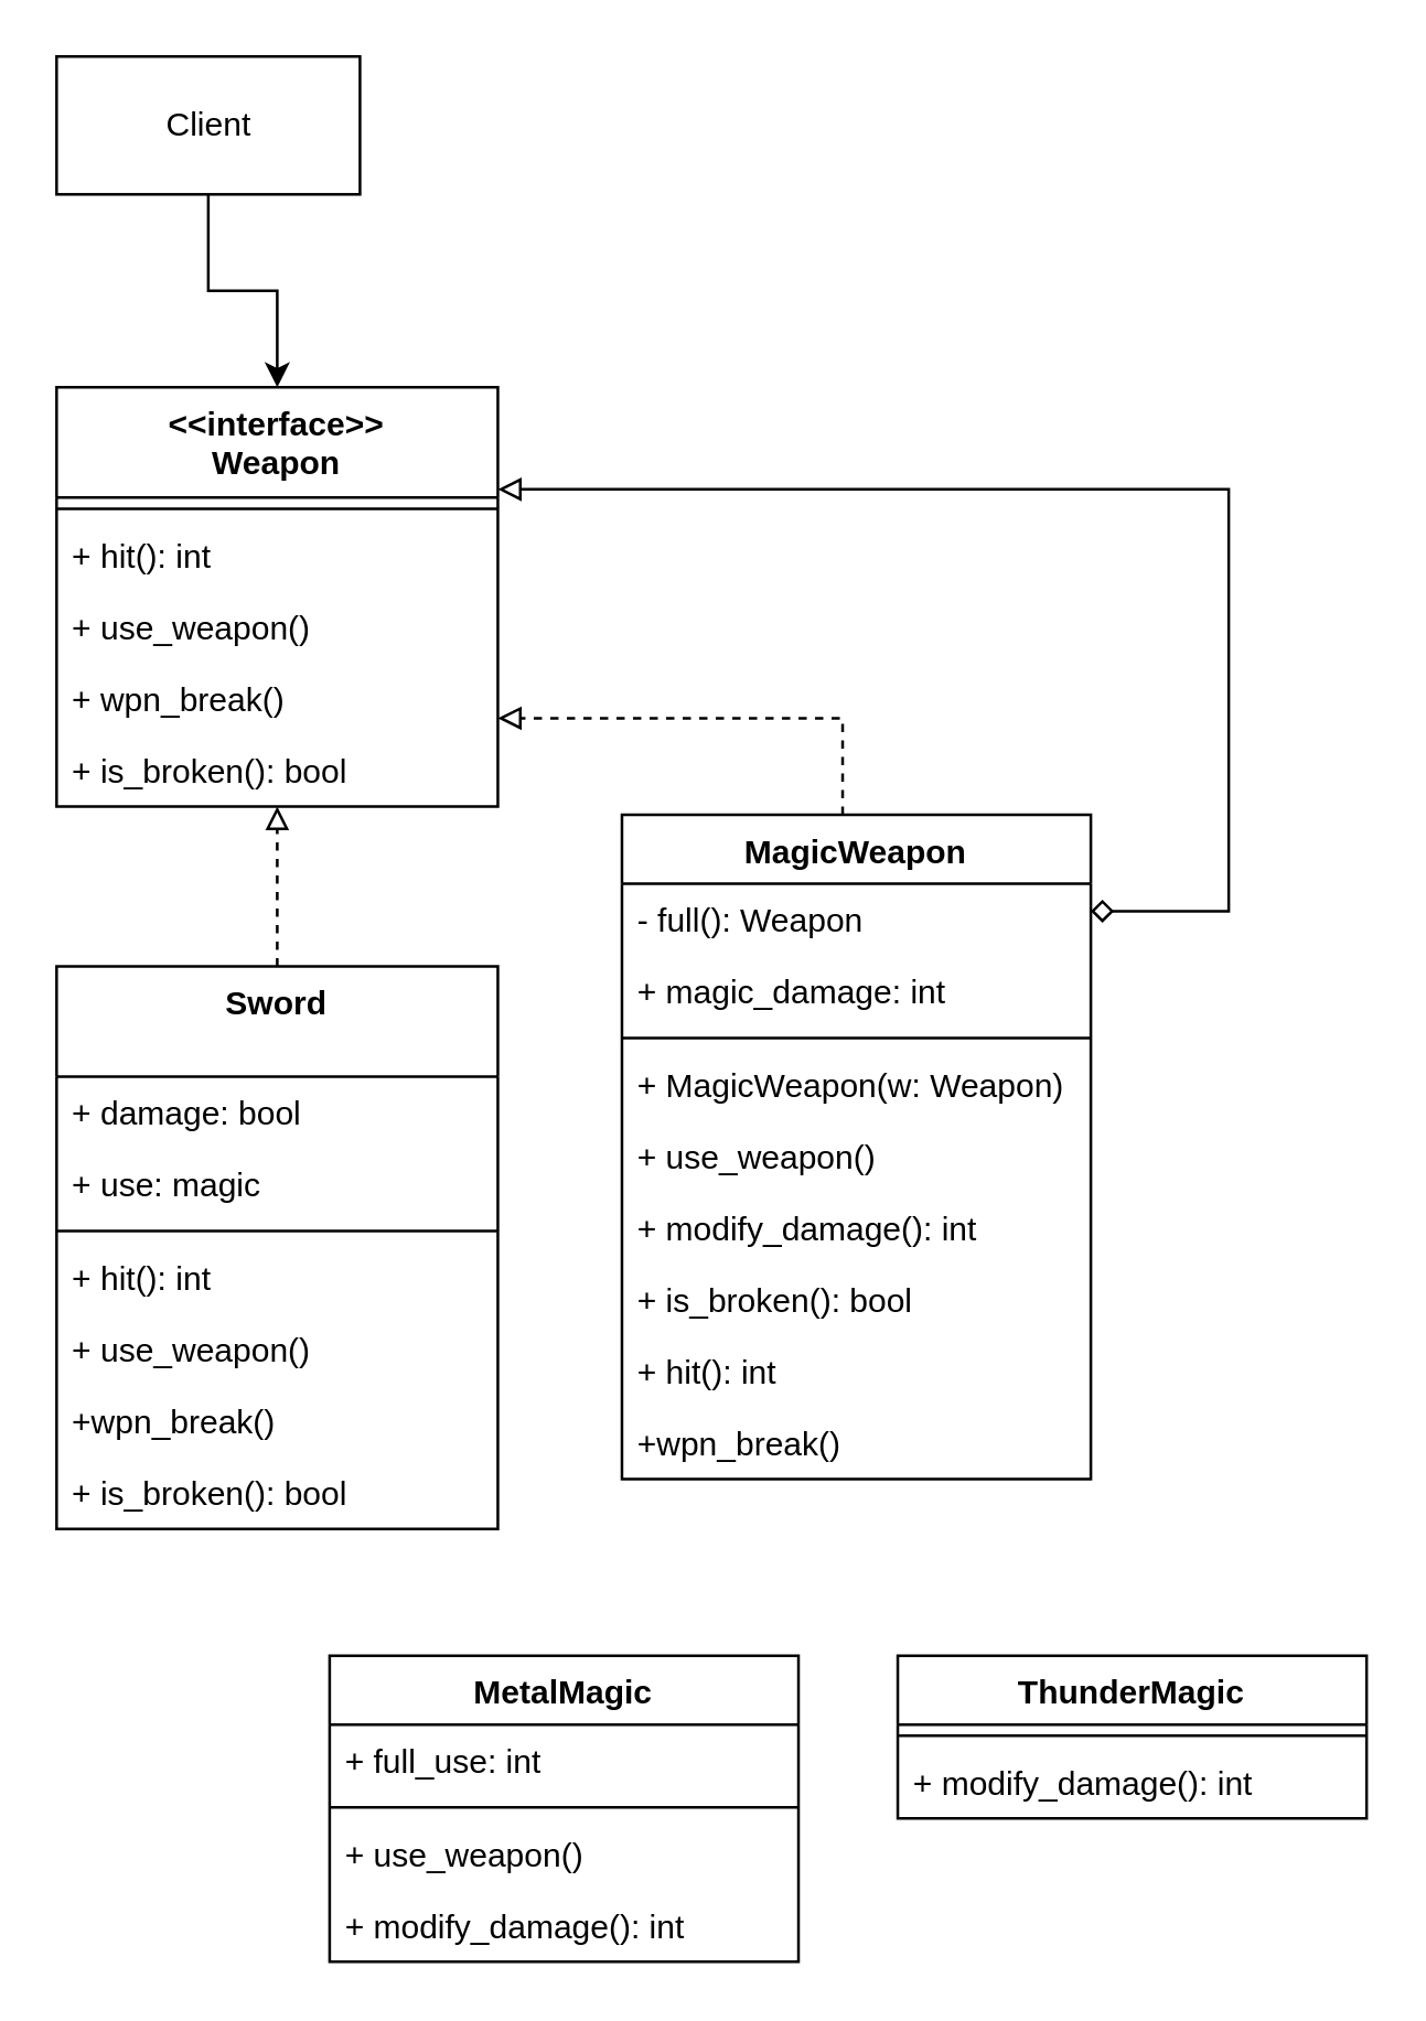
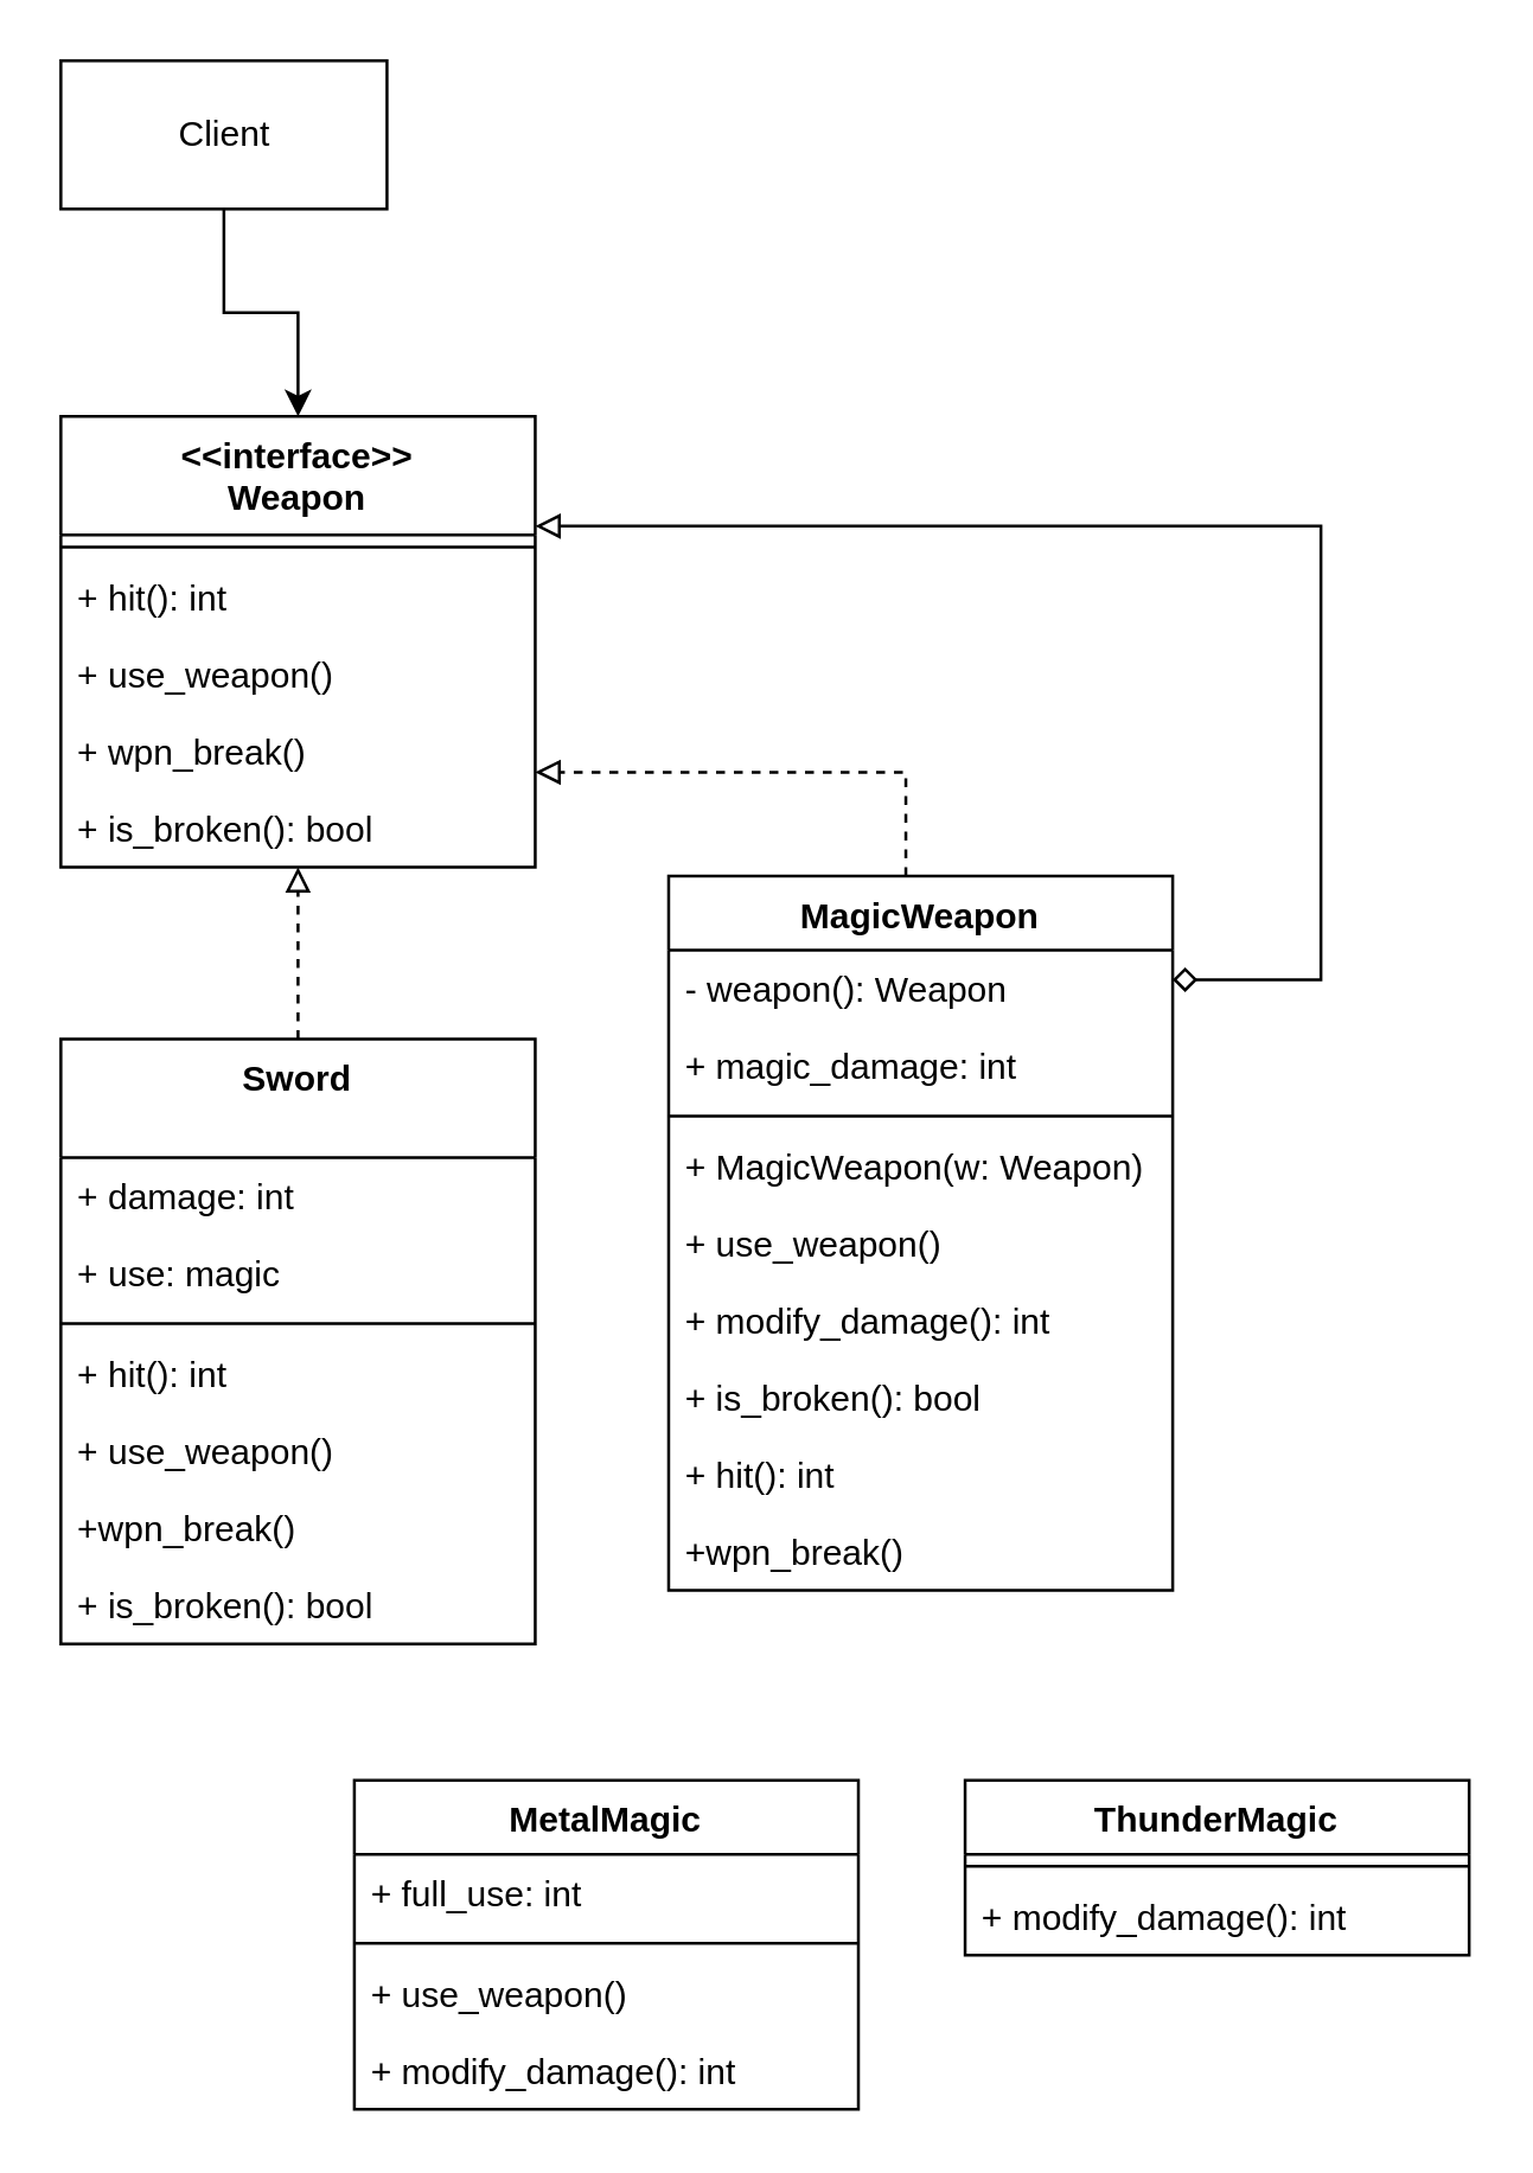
  <mxCell id="0" />
  <mxCell id="1" parent="0" />
  <mxCell id="2" style="edgeStyle=orthogonalEdgeStyle;rounded=0;orthogonalLoop=1;jettySize=auto;html=1;" edge="1" parent="1" source="3" target="4"><mxGeometry relative="1" as="geometry" /></mxCell>
  <mxCell id="3" value="Client" style="html=1;" vertex="1" parent="1"><mxGeometry x="20" y="20" width="110" height="50" as="geometry" /></mxCell>
  <mxCell id="4" value="&lt;&lt;interface&gt;&gt;&#10;Weapon" style="swimlane;fontStyle=1;align=center;verticalAlign=top;childLayout=stackLayout;horizontal=1;startSize=40;horizontalStack=0;resizeParent=1;resizeParentMax=0;resizeLast=0;collapsible=1;marginBottom=0;" vertex="1" parent="1"><mxGeometry x="20" y="140" width="160" height="152" as="geometry" /></mxCell>
  <mxCell id="5" value="" style="line;strokeWidth=1;fillColor=none;align=left;verticalAlign=middle;spacingTop=-1;spacingLeft=3;spacingRight=3;rotatable=0;labelPosition=right;points=[];portConstraint=eastwest;" vertex="1" parent="4"><mxGeometry y="40" width="160" height="8" as="geometry" /></mxCell>
  <mxCell id="6" value="+ hit(): int" style="text;strokeColor=none;fillColor=none;align=left;verticalAlign=top;spacingLeft=4;spacingRight=4;overflow=hidden;rotatable=0;points=[[0,0.5],[1,0.5]];portConstraint=eastwest;" vertex="1" parent="4"><mxGeometry y="48" width="160" height="26" as="geometry" /></mxCell>
  <mxCell id="7" value="+ use_weapon()" style="text;strokeColor=none;fillColor=none;align=left;verticalAlign=top;spacingLeft=4;spacingRight=4;overflow=hidden;rotatable=0;points=[[0,0.5],[1,0.5]];portConstraint=eastwest;" vertex="1" parent="4"><mxGeometry y="74" width="160" height="26" as="geometry" /></mxCell>
  <mxCell id="8" value="+ wpn_break()" style="text;strokeColor=none;fillColor=none;align=left;verticalAlign=top;spacingLeft=4;spacingRight=4;overflow=hidden;rotatable=0;points=[[0,0.5],[1,0.5]];portConstraint=eastwest;" vertex="1" parent="4"><mxGeometry y="100" width="160" height="26" as="geometry" /></mxCell>
  <mxCell id="9" value="+ is_broken(): bool" style="text;strokeColor=none;fillColor=none;align=left;verticalAlign=top;spacingLeft=4;spacingRight=4;overflow=hidden;rotatable=0;points=[[0,0.5],[1,0.5]];portConstraint=eastwest;" vertex="1" parent="4"><mxGeometry y="126" width="160" height="26" as="geometry" /></mxCell>
  <mxCell id="10" style="edgeStyle=orthogonalEdgeStyle;rounded=0;orthogonalLoop=1;jettySize=auto;html=1;endArrow=block;endFill=0;dashed=1;" edge="1" parent="1" source="11" target="4"><mxGeometry relative="1" as="geometry" /></mxCell>
  <mxCell id="11" value="Sword" style="swimlane;fontStyle=1;align=center;verticalAlign=top;childLayout=stackLayout;horizontal=1;startSize=40;horizontalStack=0;resizeParent=1;resizeParentMax=0;resizeLast=0;collapsible=1;marginBottom=0;" vertex="1" parent="1"><mxGeometry x="20" y="350" width="160" height="204" as="geometry" /></mxCell>
- <mxCell id="12" value="+ damage: bool" style="text;strokeColor=none;fillColor=none;align=left;verticalAlign=top;spacingLeft=4;spacingRight=4;overflow=hidden;rotatable=0;points=[[0,0.5],[1,0.5]];portConstraint=eastwest;" vertex="1" parent="11"><mxGeometry y="40" width="160" height="26" as="geometry" /></mxCell>
+ <mxCell id="12" value="+ damage: int" style="text;strokeColor=none;fillColor=none;align=left;verticalAlign=top;spacingLeft=4;spacingRight=4;overflow=hidden;rotatable=0;points=[[0,0.5],[1,0.5]];portConstraint=eastwest;" vertex="1" parent="11"><mxGeometry y="40" width="160" height="26" as="geometry" /></mxCell>
  <mxCell id="13" value="+ use: magic" style="text;strokeColor=none;fillColor=none;align=left;verticalAlign=top;spacingLeft=4;spacingRight=4;overflow=hidden;rotatable=0;points=[[0,0.5],[1,0.5]];portConstraint=eastwest;" vertex="1" parent="11"><mxGeometry y="66" width="160" height="26" as="geometry" /></mxCell>
  <mxCell id="14" value="" style="line;strokeWidth=1;fillColor=none;align=left;verticalAlign=middle;spacingTop=-1;spacingLeft=3;spacingRight=3;rotatable=0;labelPosition=right;points=[];portConstraint=eastwest;" vertex="1" parent="11"><mxGeometry y="92" width="160" height="8" as="geometry" /></mxCell>
  <mxCell id="15" value="+ hit(): int" style="text;strokeColor=none;fillColor=none;align=left;verticalAlign=top;spacingLeft=4;spacingRight=4;overflow=hidden;rotatable=0;points=[[0,0.5],[1,0.5]];portConstraint=eastwest;" vertex="1" parent="11"><mxGeometry y="100" width="160" height="26" as="geometry" /></mxCell>
  <mxCell id="16" value="+ use_weapon()" style="text;strokeColor=none;fillColor=none;align=left;verticalAlign=top;spacingLeft=4;spacingRight=4;overflow=hidden;rotatable=0;points=[[0,0.5],[1,0.5]];portConstraint=eastwest;" vertex="1" parent="11"><mxGeometry y="126" width="160" height="26" as="geometry" /></mxCell>
  <mxCell id="17" value="+wpn_break()" style="text;strokeColor=none;fillColor=none;align=left;verticalAlign=top;spacingLeft=4;spacingRight=4;overflow=hidden;rotatable=0;points=[[0,0.5],[1,0.5]];portConstraint=eastwest;" vertex="1" parent="11"><mxGeometry y="152" width="160" height="26" as="geometry" /></mxCell>
  <mxCell id="18" value="+ is_broken(): bool" style="text;strokeColor=none;fillColor=none;align=left;verticalAlign=top;spacingLeft=4;spacingRight=4;overflow=hidden;rotatable=0;points=[[0,0.5],[1,0.5]];portConstraint=eastwest;" vertex="1" parent="11"><mxGeometry y="178" width="160" height="26" as="geometry" /></mxCell>
  <mxCell id="19" style="edgeStyle=orthogonalEdgeStyle;rounded=0;orthogonalLoop=1;jettySize=auto;html=1;dashed=1;endArrow=block;endFill=0;" edge="1" parent="1" source="21" target="4"><mxGeometry relative="1" as="geometry"><Array as="points"><mxPoint x="305" y="260" /><mxPoint x="100" y="260" /></Array></mxGeometry></mxCell>
  <mxCell id="20" style="edgeStyle=orthogonalEdgeStyle;rounded=0;orthogonalLoop=1;jettySize=auto;html=1;fontColor=none;endArrow=block;endFill=0;startArrow=diamond;startFill=0;" edge="1" parent="1" source="21" target="4"><mxGeometry relative="1" as="geometry"><Array as="points"><mxPoint x="445" y="330" /><mxPoint x="445" y="177" /></Array></mxGeometry></mxCell>
  <mxCell id="21" value="MagicWeapon" style="swimlane;fontStyle=1;align=center;verticalAlign=top;childLayout=stackLayout;horizontal=1;startSize=25;horizontalStack=0;resizeParent=1;resizeParentMax=0;resizeLast=0;collapsible=1;marginBottom=0;" vertex="1" parent="1"><mxGeometry x="225" y="295" width="170" height="241" as="geometry" /></mxCell>
- <mxCell id="22" value="- full(): Weapon" style="text;strokeColor=none;fillColor=none;align=left;verticalAlign=top;spacingLeft=4;spacingRight=4;overflow=hidden;rotatable=0;points=[[0,0.5],[1,0.5]];portConstraint=eastwest;" vertex="1" parent="21"><mxGeometry y="25" width="170" height="26" as="geometry" /></mxCell>
+ <mxCell id="22" value="- weapon(): Weapon" style="text;strokeColor=none;fillColor=none;align=left;verticalAlign=top;spacingLeft=4;spacingRight=4;overflow=hidden;rotatable=0;points=[[0,0.5],[1,0.5]];portConstraint=eastwest;" vertex="1" parent="21"><mxGeometry y="25" width="170" height="26" as="geometry" /></mxCell>
  <mxCell id="23" value="+ magic_damage: int" style="text;strokeColor=none;fillColor=none;align=left;verticalAlign=top;spacingLeft=4;spacingRight=4;overflow=hidden;rotatable=0;points=[[0,0.5],[1,0.5]];portConstraint=eastwest;" vertex="1" parent="21"><mxGeometry y="51" width="170" height="26" as="geometry" /></mxCell>
  <mxCell id="24" value="" style="line;strokeWidth=1;fillColor=none;align=left;verticalAlign=middle;spacingTop=-1;spacingLeft=3;spacingRight=3;rotatable=0;labelPosition=right;points=[];portConstraint=eastwest;" vertex="1" parent="21"><mxGeometry y="77" width="170" height="8" as="geometry" /></mxCell>
  <mxCell id="25" value="+ MagicWeapon(w: Weapon)" style="text;strokeColor=none;fillColor=none;align=left;verticalAlign=top;spacingLeft=4;spacingRight=4;overflow=hidden;rotatable=0;points=[[0,0.5],[1,0.5]];portConstraint=eastwest;" vertex="1" parent="21"><mxGeometry y="85" width="170" height="26" as="geometry" /></mxCell>
  <mxCell id="26" value="+ use_weapon()" style="text;strokeColor=none;fillColor=none;align=left;verticalAlign=top;spacingLeft=4;spacingRight=4;overflow=hidden;rotatable=0;points=[[0,0.5],[1,0.5]];portConstraint=eastwest;" vertex="1" parent="21"><mxGeometry y="111" width="170" height="26" as="geometry" /></mxCell>
  <mxCell id="27" value="+ modify_damage(): int" style="text;strokeColor=none;fillColor=none;align=left;verticalAlign=top;spacingLeft=4;spacingRight=4;overflow=hidden;rotatable=0;points=[[0,0.5],[1,0.5]];portConstraint=eastwest;" vertex="1" parent="21"><mxGeometry y="137" width="170" height="26" as="geometry" /></mxCell>
  <mxCell id="28" value="+ is_broken(): bool" style="text;strokeColor=none;fillColor=none;align=left;verticalAlign=top;spacingLeft=4;spacingRight=4;overflow=hidden;rotatable=0;points=[[0,0.5],[1,0.5]];portConstraint=eastwest;" vertex="1" parent="21"><mxGeometry y="163" width="170" height="26" as="geometry" /></mxCell>
  <mxCell id="29" value="+ hit(): int" style="text;strokeColor=none;fillColor=none;align=left;verticalAlign=top;spacingLeft=4;spacingRight=4;overflow=hidden;rotatable=0;points=[[0,0.5],[1,0.5]];portConstraint=eastwest;" vertex="1" parent="21"><mxGeometry y="189" width="170" height="26" as="geometry" /></mxCell>
  <mxCell id="30" value="+wpn_break()" style="text;strokeColor=none;fillColor=none;align=left;verticalAlign=top;spacingLeft=4;spacingRight=4;overflow=hidden;rotatable=0;points=[[0,0.5],[1,0.5]];portConstraint=eastwest;" vertex="1" parent="21"><mxGeometry y="215" width="170" height="26" as="geometry" /></mxCell>
  <mxCell id="31" value="MetalMagic" style="swimlane;fontStyle=1;align=center;verticalAlign=top;childLayout=stackLayout;horizontal=1;startSize=25;horizontalStack=0;resizeParent=1;resizeParentMax=0;resizeLast=0;collapsible=1;marginBottom=0;" vertex="1" parent="1"><mxGeometry x="119" y="600" width="170" height="111" as="geometry" /></mxCell>
  <mxCell id="32" value="+ full_use: int" style="text;strokeColor=none;fillColor=none;align=left;verticalAlign=top;spacingLeft=4;spacingRight=4;overflow=hidden;rotatable=0;points=[[0,0.5],[1,0.5]];portConstraint=eastwest;" vertex="1" parent="31"><mxGeometry y="25" width="170" height="26" as="geometry" /></mxCell>
  <mxCell id="33" value="" style="line;strokeWidth=1;fillColor=none;align=left;verticalAlign=middle;spacingTop=-1;spacingLeft=3;spacingRight=3;rotatable=0;labelPosition=right;points=[];portConstraint=eastwest;" vertex="1" parent="31"><mxGeometry y="51" width="170" height="8" as="geometry" /></mxCell>
  <mxCell id="34" value="+ use_weapon()" style="text;strokeColor=none;fillColor=none;align=left;verticalAlign=top;spacingLeft=4;spacingRight=4;overflow=hidden;rotatable=0;points=[[0,0.5],[1,0.5]];portConstraint=eastwest;" vertex="1" parent="31"><mxGeometry y="59" width="170" height="26" as="geometry" /></mxCell>
  <mxCell id="35" value="+ modify_damage(): int" style="text;strokeColor=none;fillColor=none;align=left;verticalAlign=top;spacingLeft=4;spacingRight=4;overflow=hidden;rotatable=0;points=[[0,0.5],[1,0.5]];portConstraint=eastwest;" vertex="1" parent="31"><mxGeometry y="85" width="170" height="26" as="geometry" /></mxCell>
  <mxCell id="36" value="ThunderMagic" style="swimlane;fontStyle=1;align=center;verticalAlign=top;childLayout=stackLayout;horizontal=1;startSize=25;horizontalStack=0;resizeParent=1;resizeParentMax=0;resizeLast=0;collapsible=1;marginBottom=0;" vertex="1" parent="1"><mxGeometry x="325" y="600" width="170" height="59" as="geometry" /></mxCell>
  <mxCell id="37" value="" style="line;strokeWidth=1;fillColor=none;align=left;verticalAlign=middle;spacingTop=-1;spacingLeft=3;spacingRight=3;rotatable=0;labelPosition=right;points=[];portConstraint=eastwest;" vertex="1" parent="36"><mxGeometry y="25" width="170" height="8" as="geometry" /></mxCell>
  <mxCell id="38" value="+ modify_damage(): int" style="text;strokeColor=none;fillColor=none;align=left;verticalAlign=top;spacingLeft=4;spacingRight=4;overflow=hidden;rotatable=0;points=[[0,0.5],[1,0.5]];portConstraint=eastwest;" vertex="1" parent="36"><mxGeometry y="33" width="170" height="26" as="geometry" /></mxCell>
